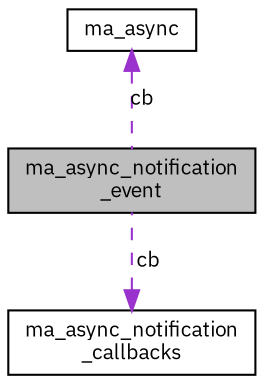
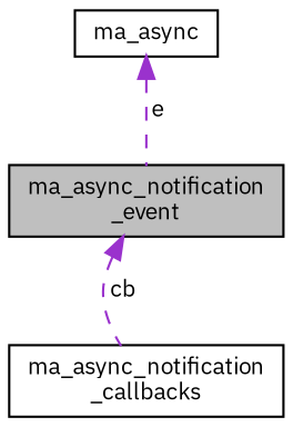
  digraph {
    fontname="IBM Plex Sans"
    node [color=black fillcolor=white fontname="IBM Plex Sans" fontsize=10 shape=record style=filled]
    edge [color=darkorchid3 dir=back fontname="IBM Plex Sans" fontsize=10 labelfontname=Helvetica labelfontsize=10 style=dashed]
    n1 [fillcolor=grey75 fontcolor=black height=0.2 label="ma_async_notification\l_event" width=0.4]
    n2 [height=0.2 label=ma_async width=0.4]
    n3 [height=0.2 label="ma_async_notification\l_callbacks" width=0.4]
-   n2 -> n1 [label=" cb"]
-   n3 -> n1 [label=" cb"]
+   n2 -> n1 [label=" e"]
+   n1 -> n3 [label=" cb"]
  }
